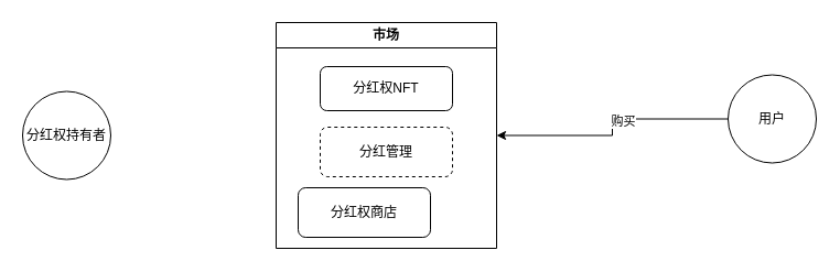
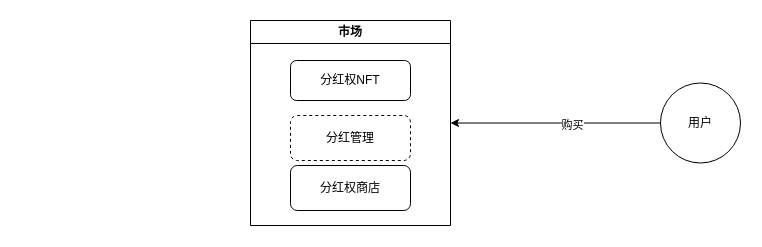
  <mxCell id="0" />
  <mxCell id="1" parent="0" />
  <mxCell id="2" value="市场" style="swimlane;whiteSpace=wrap;html=1;" vertex="1" parent="1"><mxGeometry x="250" y="20" width="200" height="205" as="geometry" /></mxCell>
  <mxCell id="3" value="分红权NFT" style="rounded=1;whiteSpace=wrap;html=1;" vertex="1" parent="2"><mxGeometry x="40" y="40" width="120" height="40" as="geometry" /></mxCell>
  <mxCell id="4" value="分红管理" style="rounded=1;whiteSpace=wrap;html=1;dashed=1;" vertex="1" parent="2"><mxGeometry x="40" y="95" width="120" height="45" as="geometry" /></mxCell>
- <mxCell id="5" value="分红权商店" style="rounded=1;whiteSpace=wrap;html=1;" vertex="1" parent="2"><mxGeometry x="20" y="150" width="120" height="45" as="geometry" /></mxCell>
- <mxCell id="6" value="分红权持有者" style="ellipse;whiteSpace=wrap;html=1;aspect=fixed;" vertex="1" parent="1"><mxGeometry x="20" y="82.5" width="80" height="80" as="geometry" /></mxCell>
+ <mxCell id="5" value="分红权商店" style="rounded=1;whiteSpace=wrap;html=1;" vertex="1" parent="2"><mxGeometry x="40" y="145" width="120" height="45" as="geometry" /></mxCell>
  <mxCell id="7" style="edgeStyle=orthogonalEdgeStyle;rounded=0;orthogonalLoop=1;jettySize=auto;html=1;entryX=1;entryY=0.5;entryDx=0;entryDy=0;" edge="1" parent="1" source="9" target="2"><mxGeometry relative="1" as="geometry" /></mxCell>
  <mxCell id="8" value="购买" style="edgeLabel;html=1;align=center;verticalAlign=middle;resizable=0;points=[];" vertex="1" connectable="0" parent="7"><mxGeometry x="-0.149" y="2" relative="1" as="geometry"><mxPoint as="offset" /></mxGeometry></mxCell>
- <mxCell id="9" value="用户" style="ellipse;whiteSpace=wrap;html=1;aspect=fixed;" vertex="1" parent="1"><mxGeometry x="660" y="67.5" width="80" height="80" as="geometry" /></mxCell>
+ <mxCell id="9" value="用户" style="ellipse;whiteSpace=wrap;html=1;aspect=fixed;" vertex="1" parent="1"><mxGeometry x="660" y="82.5" width="80" height="80" as="geometry" /></mxCell>
